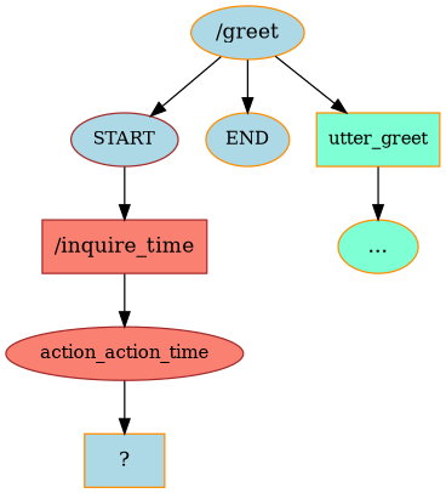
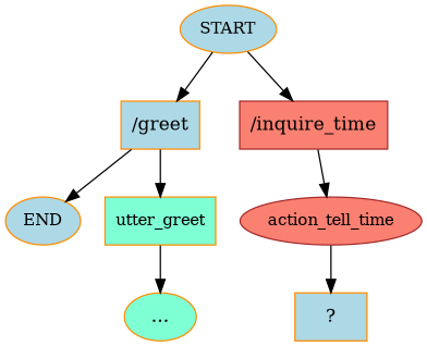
  digraph {
    node [color=darkorange fillcolor=lightblue style=filled]
-   n1 [color=brown fontsize=12 label=START]
-   n2 [label="/greet" shape=ellipse]
+   n1 [fontsize=12 label=START]
+   n2 [label="/greet" shape=rect]
    n3 [color=brown fillcolor=salmon label="/inquire_time" shape=rect]
    n4 [fontsize=12 label=END]
    n5 [fillcolor=aquamarine fontsize=12 label=utter_greet shape=box]
-   n6 [color=brown fillcolor=salmon fontsize=12 label=action_action_time]
+   n6 [color=brown fillcolor=salmon fontsize=12 label=action_tell_time]
    n7 [fillcolor=aquamarine label="..."]
    n8 [label="  ?  " shape=rect]
-   n2 -> n1
+   n1 -> n2
    n1 -> n3
    n2 -> n4
    n2 -> n5
    n3 -> n6
    n5 -> n7
    n6 -> n8
  }
